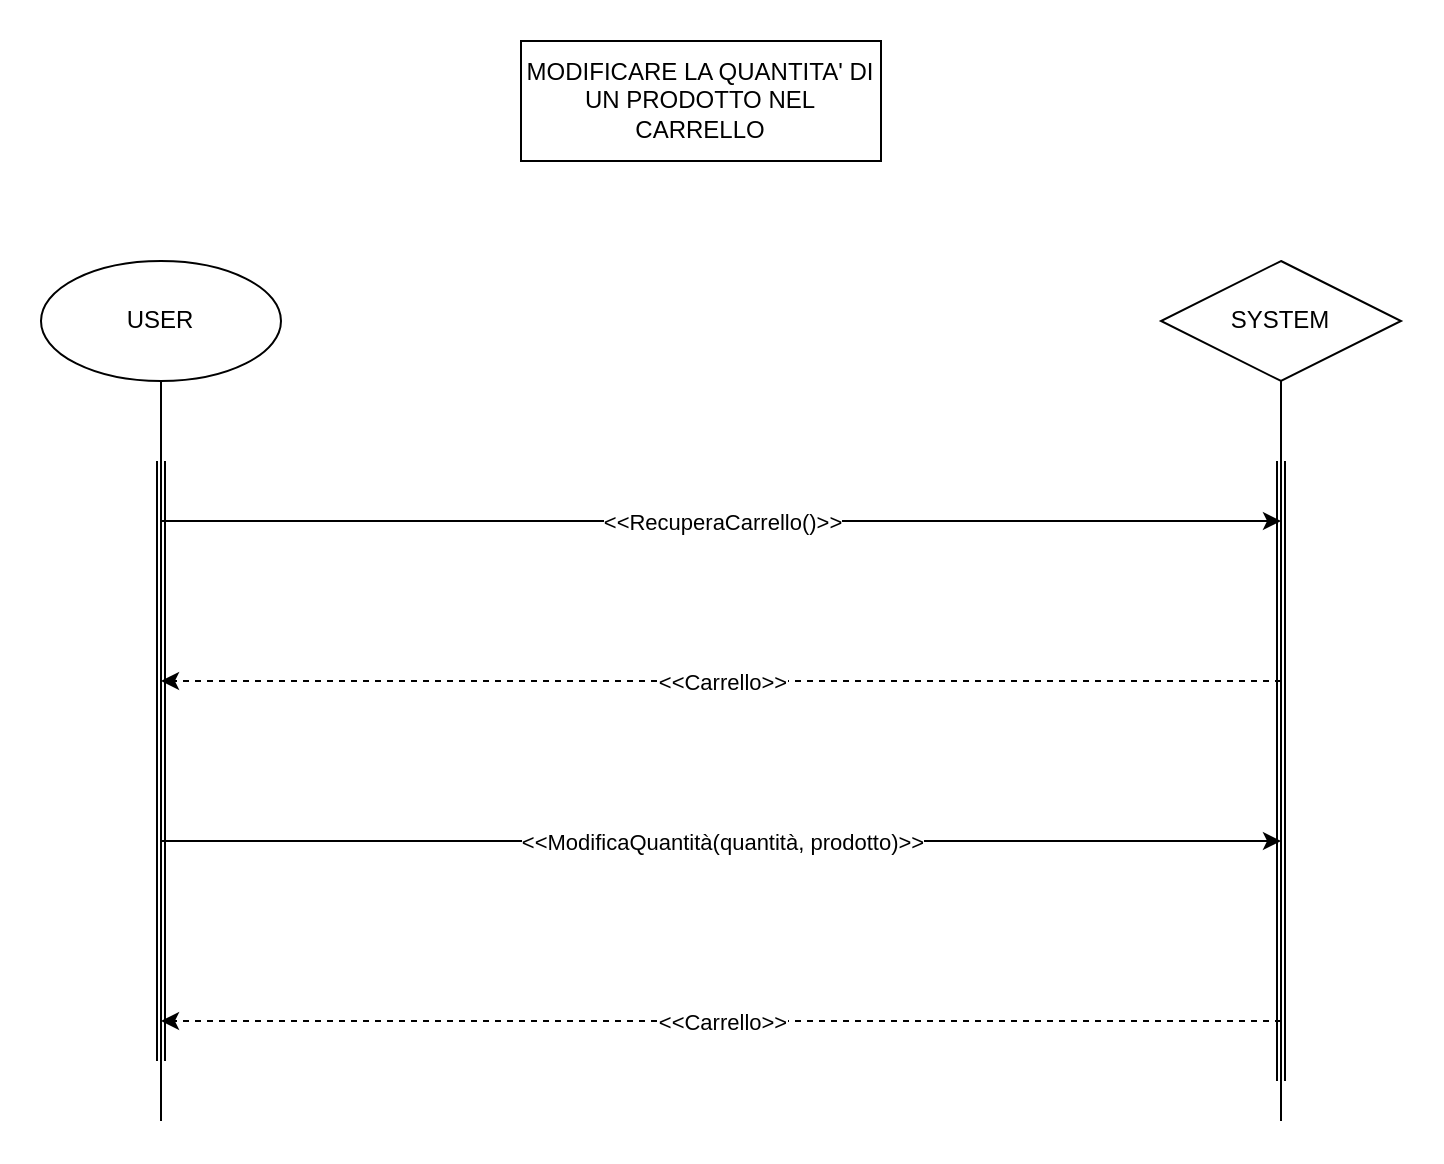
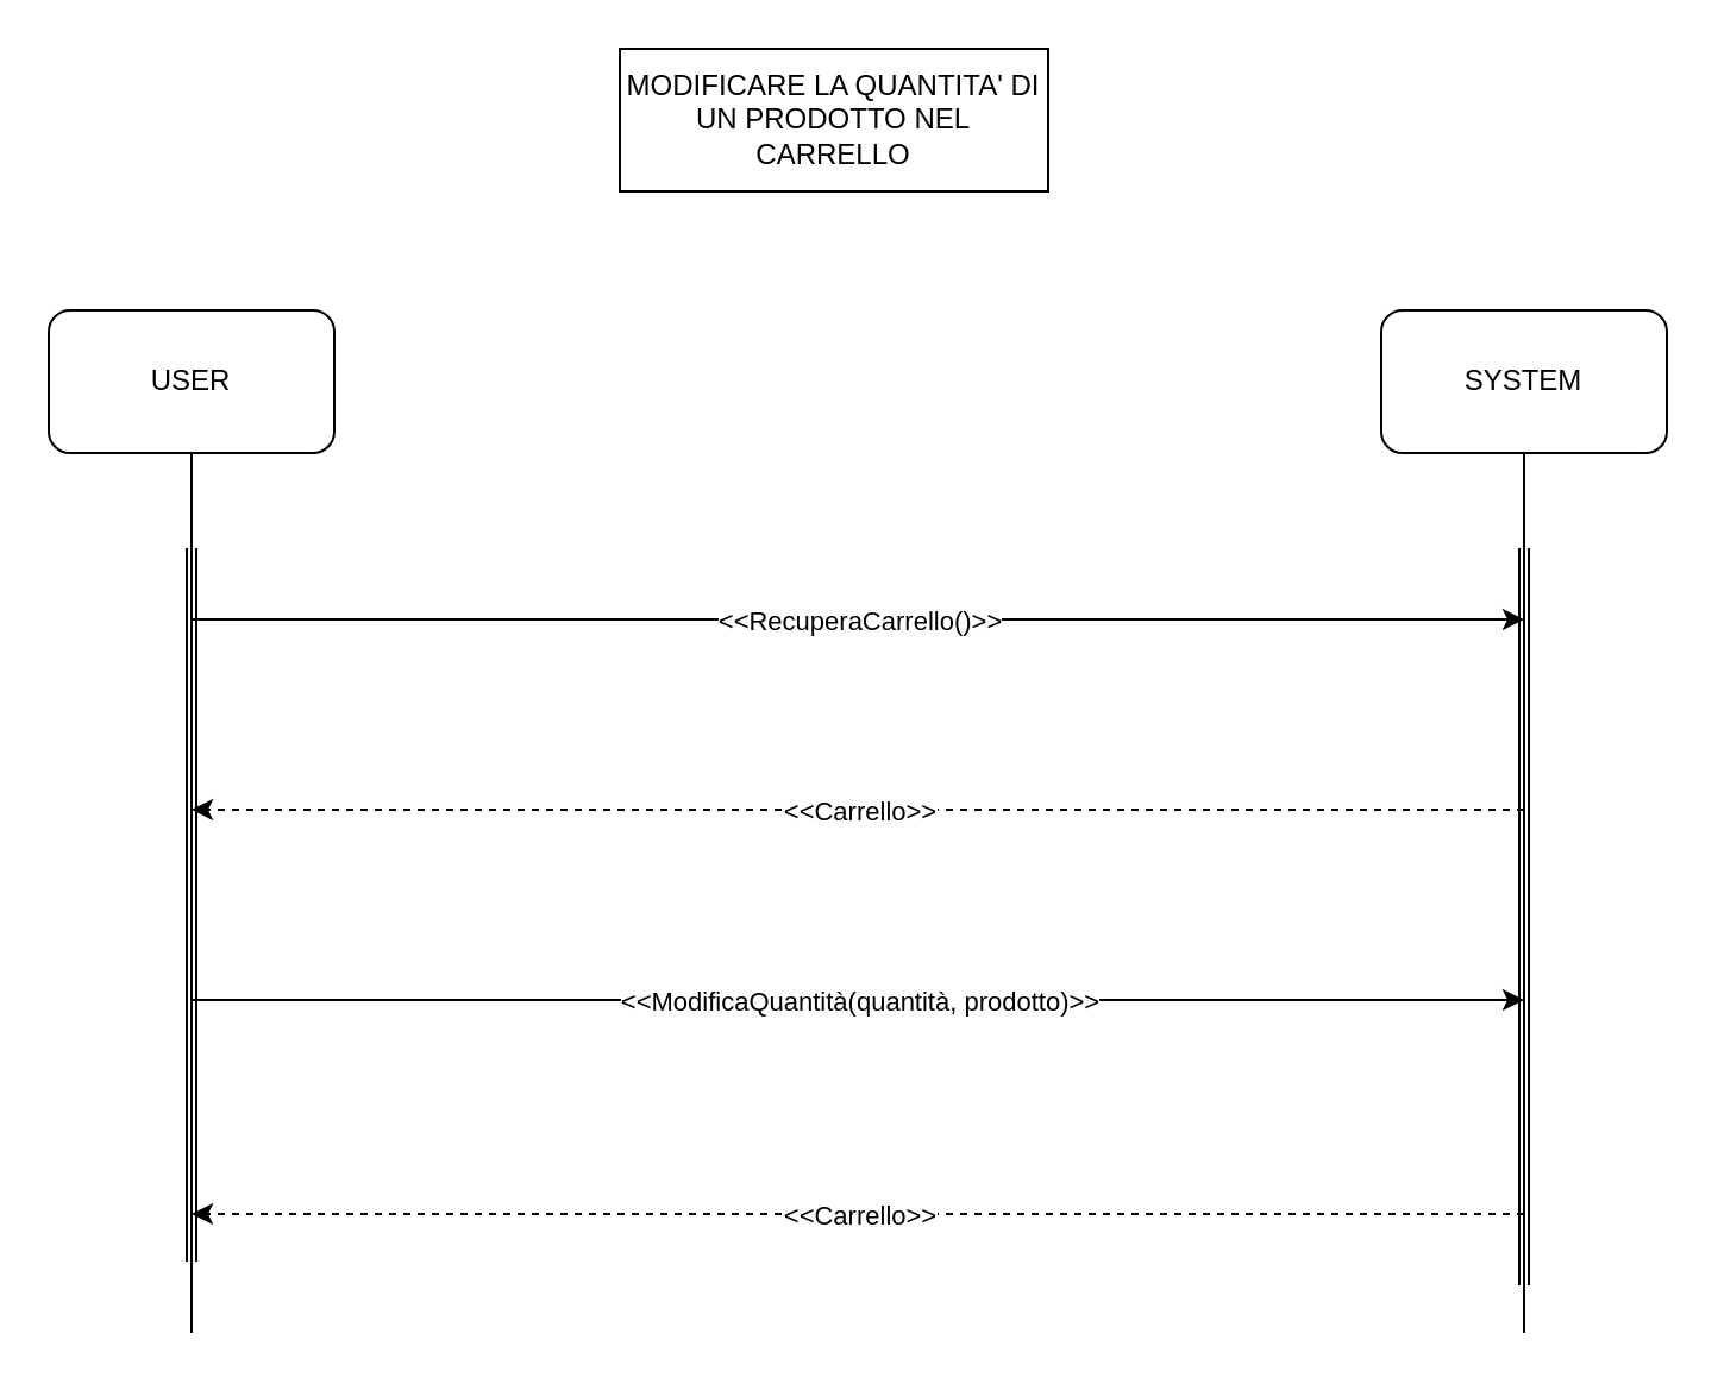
  <mxCell id="0" />
  <mxCell id="1" parent="0" />
- <mxCell id="2" value="USER" style="ellipse;whiteSpace=wrap;html=1;" parent="1" vertex="1"><mxGeometry x="20" y="130" width="120" height="60" as="geometry" /></mxCell>
- <mxCell id="3" value="SYSTEM" style="rhombus;whiteSpace=wrap;html=1;" parent="1" vertex="1"><mxGeometry x="580" y="130" width="120" height="60" as="geometry" /></mxCell>
+ <mxCell id="2" value="USER" style="rounded=1;whiteSpace=wrap;html=1;" parent="1" vertex="1"><mxGeometry x="20" y="130" width="120" height="60" as="geometry" /></mxCell>
+ <mxCell id="3" value="SYSTEM" style="rounded=1;whiteSpace=wrap;html=1;" parent="1" vertex="1"><mxGeometry x="580" y="130" width="120" height="60" as="geometry" /></mxCell>
  <mxCell id="4" value="" style="endArrow=none;html=1;exitX=0.5;exitY=1;exitDx=0;exitDy=0;" parent="1" source="2" edge="1"><mxGeometry width="50" height="50" relative="1" as="geometry"><mxPoint x="480" y="620" as="sourcePoint" /><mxPoint x="80" y="560" as="targetPoint" /></mxGeometry></mxCell>
  <mxCell id="5" value="" style="endArrow=none;html=1;entryX=0.5;entryY=1;entryDx=0;entryDy=0;" parent="1" target="3" edge="1"><mxGeometry width="50" height="50" relative="1" as="geometry"><mxPoint x="640" y="560" as="sourcePoint" /><mxPoint x="530" y="570" as="targetPoint" /></mxGeometry></mxCell>
  <mxCell id="6" value="" style="shape=link;html=1;" parent="1" edge="1"><mxGeometry width="100" relative="1" as="geometry"><mxPoint x="80" y="230" as="sourcePoint" /><mxPoint x="80" y="530" as="targetPoint" /></mxGeometry></mxCell>
  <mxCell id="7" value="" style="shape=link;html=1;" parent="1" edge="1"><mxGeometry width="100" relative="1" as="geometry"><mxPoint x="640" y="230" as="sourcePoint" /><mxPoint x="640" y="540" as="targetPoint" /></mxGeometry></mxCell>
  <mxCell id="8" value="MODIFICARE LA QUANTITA' DI UN PRODOTTO NEL CARRELLO" style="rounded=0;whiteSpace=wrap;html=1;" parent="1" vertex="1"><mxGeometry x="260" y="20" width="180" height="60" as="geometry" /></mxCell>
  <mxCell id="9" value="" style="endArrow=classic;html=1;" parent="1" edge="1"><mxGeometry relative="1" as="geometry"><mxPoint x="80" y="260" as="sourcePoint" /><mxPoint x="640" y="260" as="targetPoint" /><Array as="points"><mxPoint x="360" y="260" /></Array></mxGeometry></mxCell>
  <mxCell id="10" value="&amp;lt;&amp;lt;RecuperaCarrello()&amp;gt;&amp;gt;" style="edgeLabel;resizable=0;html=1;align=center;verticalAlign=middle;" parent="9" connectable="0" vertex="1"><mxGeometry relative="1" as="geometry" /></mxCell>
  <mxCell id="11" value="" style="endArrow=classic;html=1;dashed=1;" parent="1" edge="1"><mxGeometry relative="1" as="geometry"><mxPoint x="640" y="340" as="sourcePoint" /><mxPoint x="80" y="340" as="targetPoint" /></mxGeometry></mxCell>
  <mxCell id="12" value="&amp;lt;&amp;lt;Carrello&amp;gt;&amp;gt;" style="edgeLabel;resizable=0;html=1;align=center;verticalAlign=middle;" parent="11" connectable="0" vertex="1"><mxGeometry relative="1" as="geometry" /></mxCell>
  <mxCell id="13" value="" style="endArrow=classic;html=1;" parent="1" edge="1"><mxGeometry relative="1" as="geometry"><mxPoint x="80" y="420" as="sourcePoint" /><mxPoint x="640" y="420" as="targetPoint" /><Array as="points"><mxPoint x="360" y="420" /></Array></mxGeometry></mxCell>
  <mxCell id="14" value="&amp;lt;&amp;lt;ModificaQuantità(quantità, prodotto)&amp;gt;&amp;gt;" style="edgeLabel;resizable=0;html=1;align=center;verticalAlign=middle;" parent="13" connectable="0" vertex="1"><mxGeometry relative="1" as="geometry" /></mxCell>
  <mxCell id="15" value="" style="endArrow=classic;html=1;dashed=1;" parent="1" edge="1"><mxGeometry relative="1" as="geometry"><mxPoint x="640" y="510" as="sourcePoint" /><mxPoint x="80" y="510" as="targetPoint" /></mxGeometry></mxCell>
  <mxCell id="16" value="&amp;lt;&amp;lt;Carrello&amp;gt;&amp;gt;" style="edgeLabel;resizable=0;html=1;align=center;verticalAlign=middle;" parent="15" connectable="0" vertex="1"><mxGeometry relative="1" as="geometry" /></mxCell>
